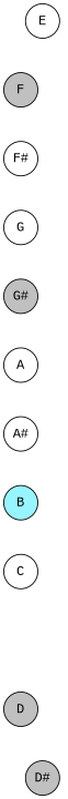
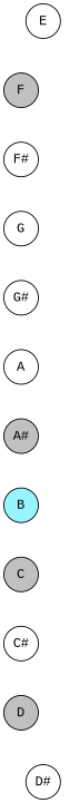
  graph {
    fontname="Liberation Mono"
    mindist=.1
    node [fillcolor=white fontname="Liberation Mono" margin=0 shape=circle style=filled]
    edge [fontname="Liberation Mono" style=invis]
    E
    F [fillcolor=gray]
    "F#"
    G
-   "G#" [fillcolor=gray]
+   "G#"
    A
-   "A#"
+   "A#" [fillcolor=gray]
    B [fillcolor=cadetblue1]
-   C
+   C [fillcolor=gray]
+   "C#"
    D [fillcolor=gray]
-   "D#" [fillcolor=gray]
+   "D#"
    subgraph sub_1 {
      E
      F
      "F#"
      G
      "G#"
      A
      "A#"
      B
      C
+     "C#"
      D
      "D#"
    }
    E -- F
    F -- "F#"
    "F#" -- G
    G -- "G#"
    "G#" -- A
    A -- "A#"
    "A#" -- B
    B -- C
+   C -- "C#"
+   "C#" -- D
    D -- "D#"
    "D#" -- E
  }
